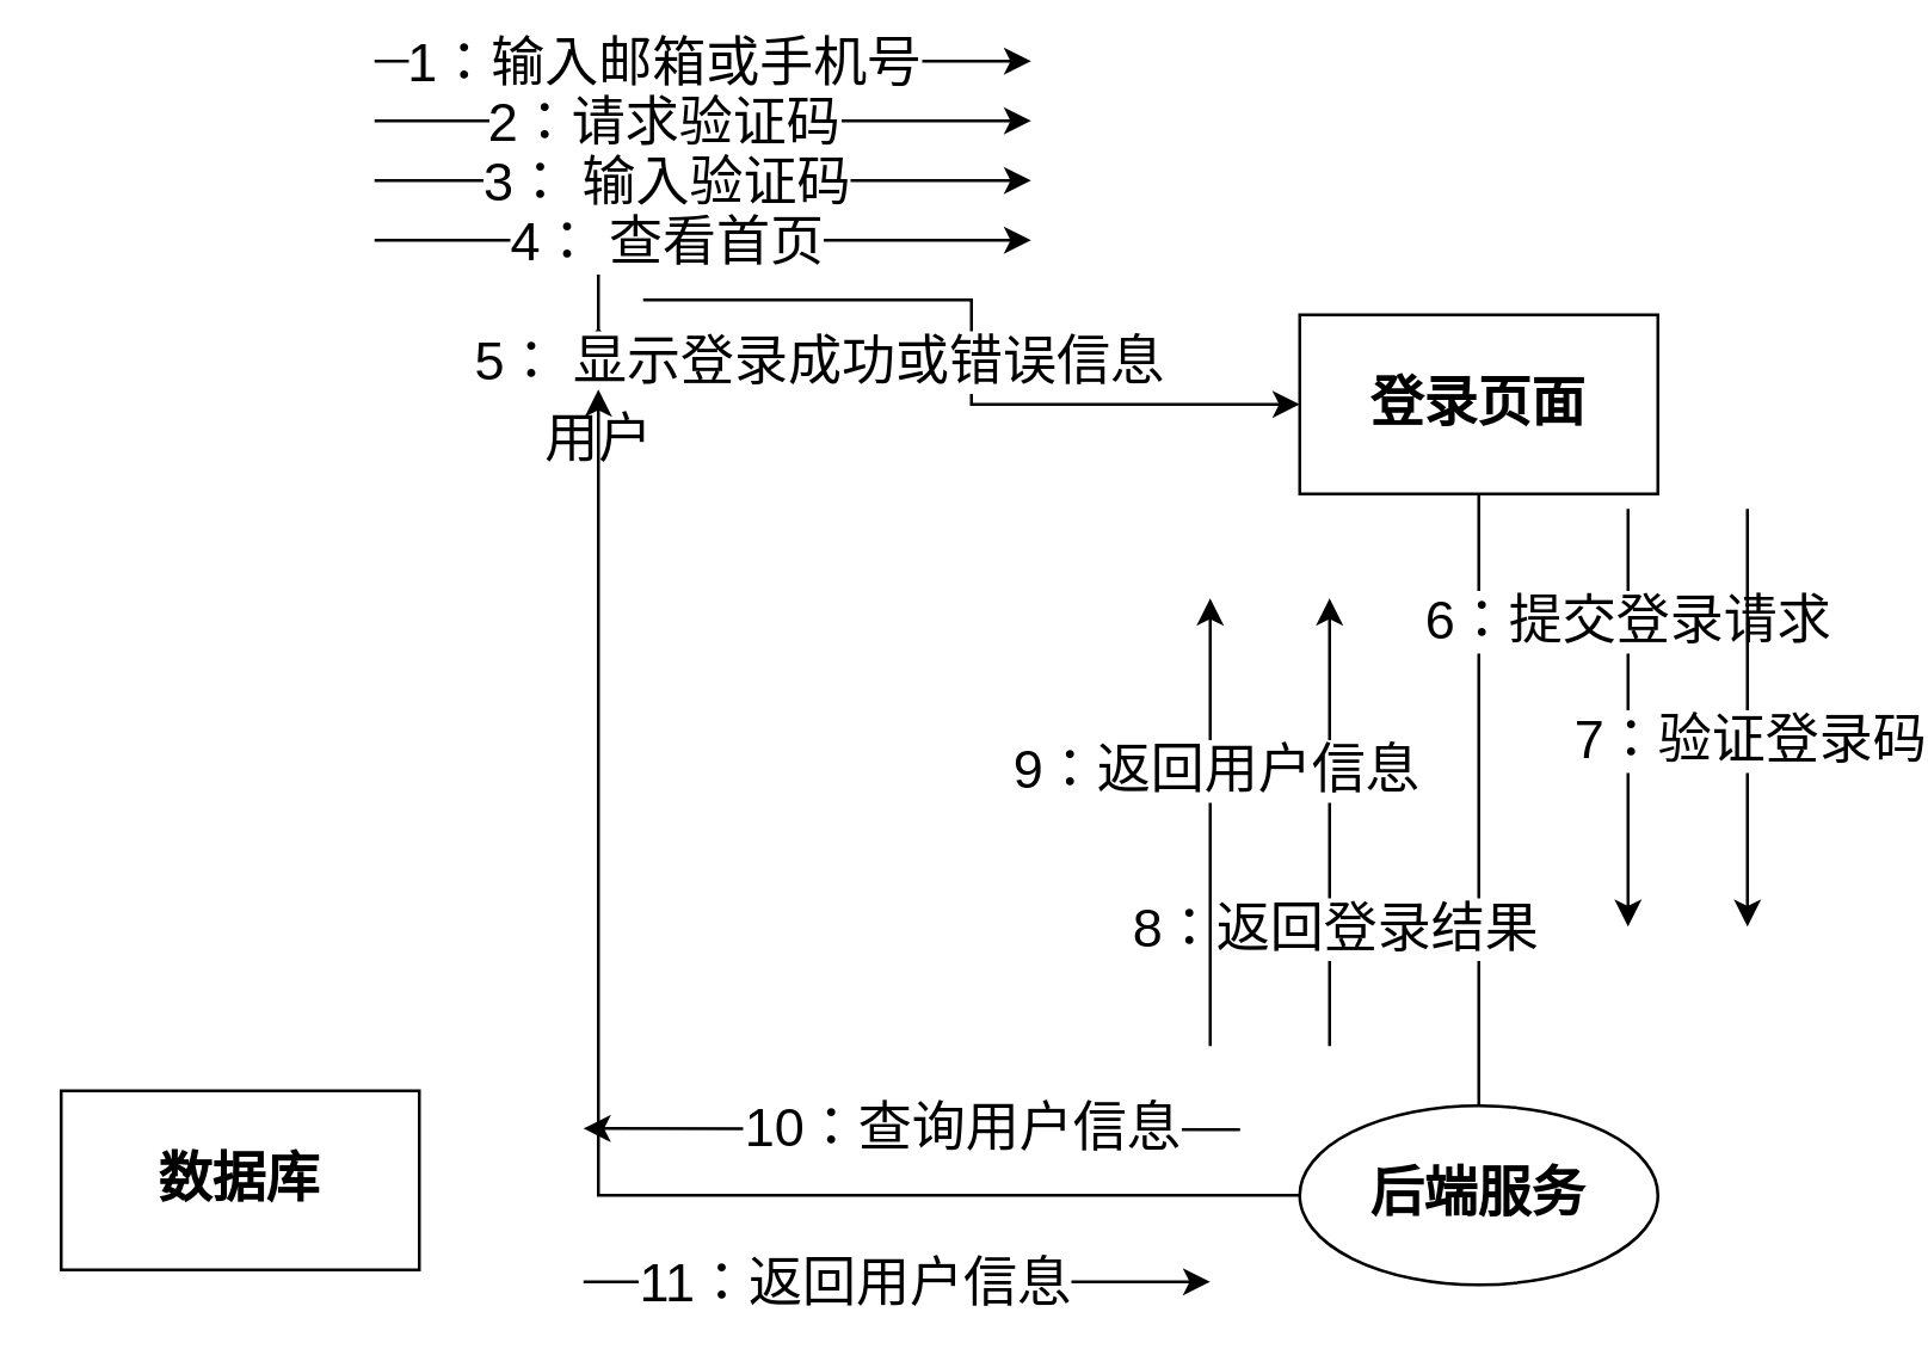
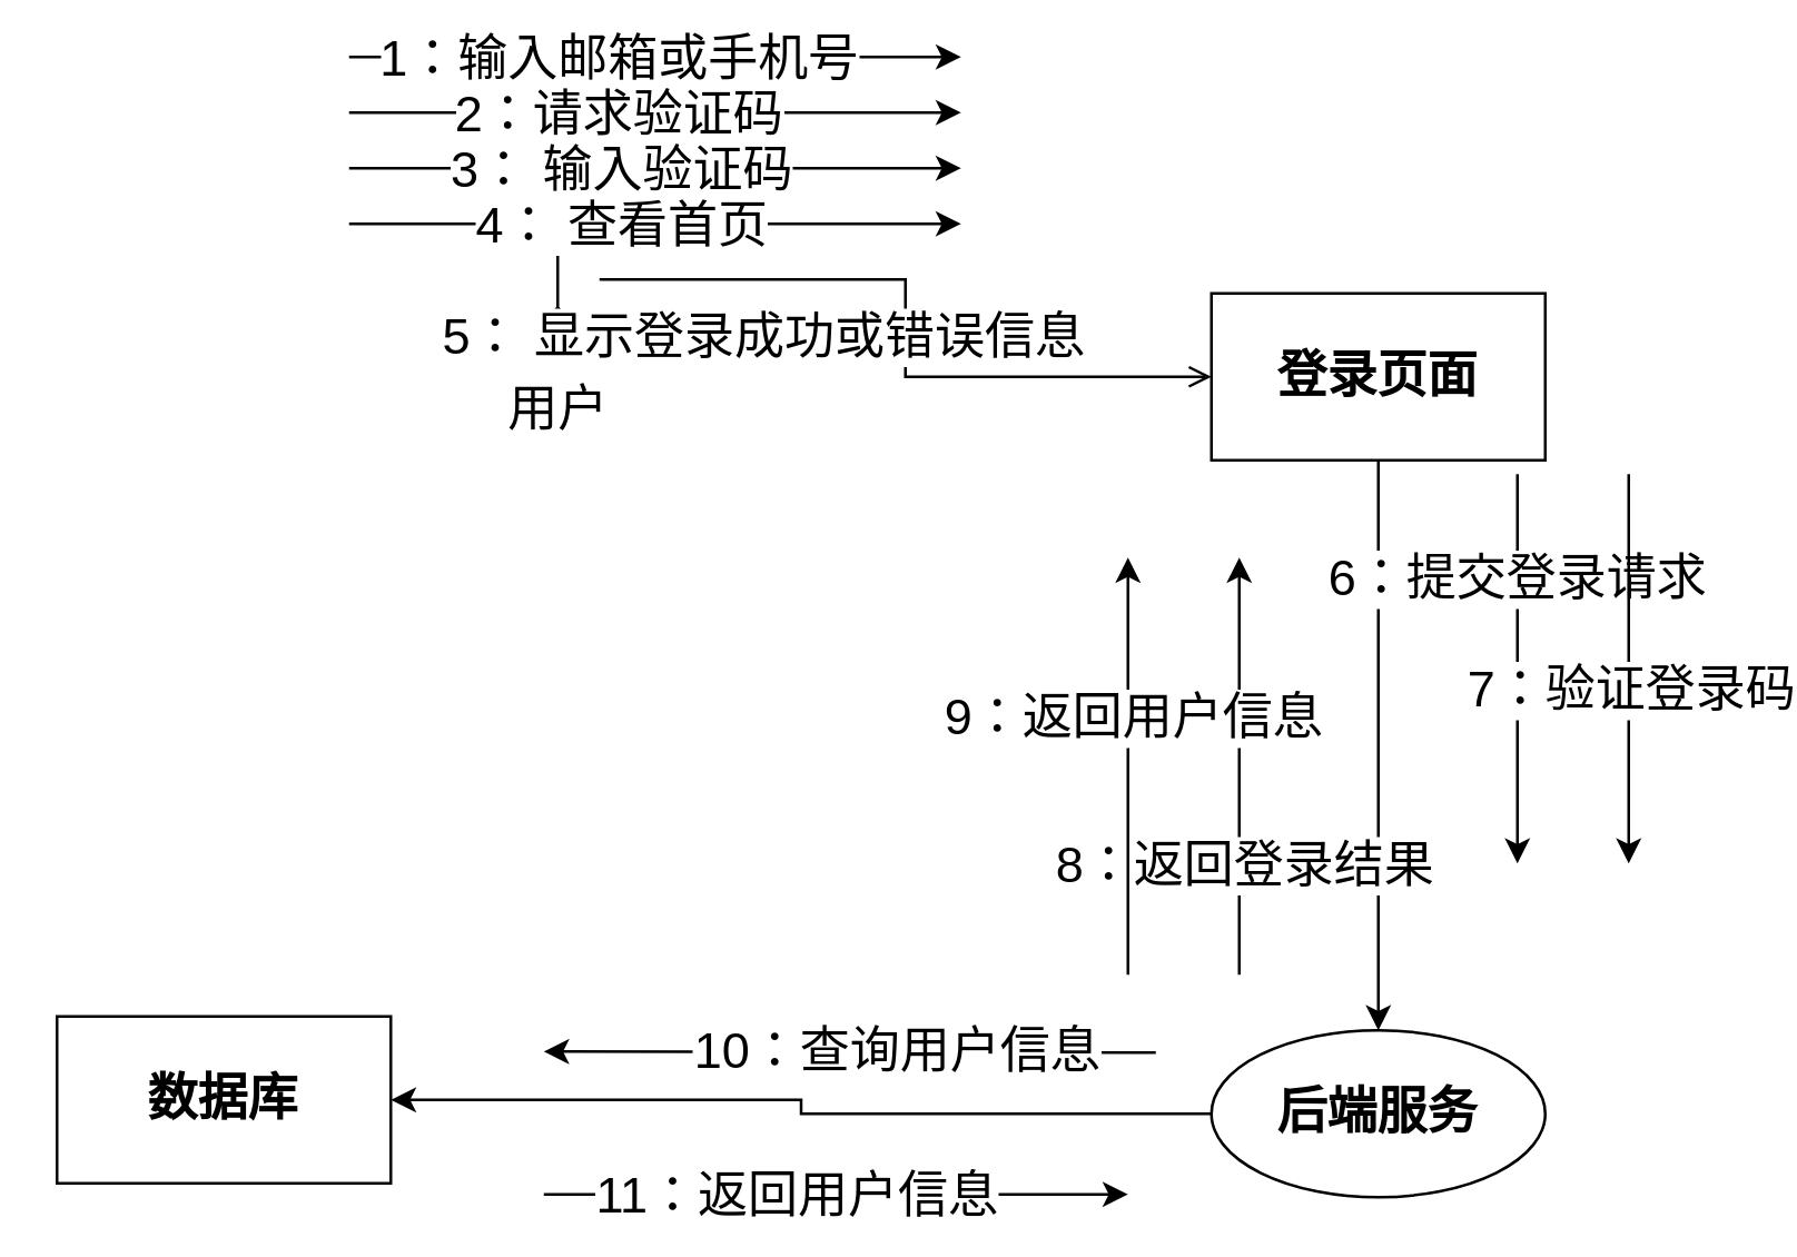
  <mxCell id="0" />
  <mxCell id="1" parent="0" />
- <mxCell id="2" style="edgeStyle=orthogonalEdgeStyle;rounded=0;orthogonalLoop=1;jettySize=auto;html=1;fontSize=18;" edge="1" parent="1" source="3" target="5"><mxGeometry relative="1" as="geometry" /></mxCell>
+ <mxCell id="2" style="edgeStyle=orthogonalEdgeStyle;rounded=0;orthogonalLoop=1;jettySize=auto;html=1;fontSize=18;endArrow=open;" edge="1" parent="1" source="3" target="5"><mxGeometry relative="1" as="geometry" /></mxCell>
  <mxCell id="3" value="用户" style="shape=umlActor;verticalLabelPosition=bottom;verticalAlign=top;html=1;outlineConnect=0;fontSize=18;" vertex="1" parent="1"><mxGeometry x="185" y="70" width="30" height="60" as="geometry" /></mxCell>
- <mxCell id="4" style="edgeStyle=orthogonalEdgeStyle;rounded=0;orthogonalLoop=1;jettySize=auto;html=1;fontSize=18;endArrow=none;" edge="1" parent="1" source="5" target="17"><mxGeometry relative="1" as="geometry" /></mxCell>
+ <mxCell id="4" style="edgeStyle=orthogonalEdgeStyle;rounded=0;orthogonalLoop=1;jettySize=auto;html=1;fontSize=18;" edge="1" parent="1" source="5" target="17"><mxGeometry relative="1" as="geometry" /></mxCell>
  <mxCell id="5" value="&lt;span style=&quot;font-weight: 700; text-wrap-mode: nowrap; font-size: 18px;&quot;&gt;登录页面&lt;/span&gt;" style="rounded=0;whiteSpace=wrap;html=1;fontSize=18;" vertex="1" parent="1"><mxGeometry x="435" y="105" width="120" height="60" as="geometry" /></mxCell>
  <mxCell id="6" value="" style="endArrow=classic;html=1;rounded=0;fontSize=18;" edge="1" parent="1"><mxGeometry width="50" height="50" relative="1" as="geometry"><mxPoint x="125" y="20" as="sourcePoint" /><mxPoint x="345" y="20" as="targetPoint" /></mxGeometry></mxCell>
  <mxCell id="7" value="1：输入邮箱或手机号" style="edgeLabel;html=1;align=center;verticalAlign=middle;resizable=0;points=[];fontSize=18;" vertex="1" connectable="0" parent="6"><mxGeometry x="-0.126" relative="1" as="geometry"><mxPoint as="offset" /></mxGeometry></mxCell>
  <mxCell id="8" value="" style="endArrow=classic;html=1;rounded=0;fontSize=18;" edge="1" parent="1"><mxGeometry width="50" height="50" relative="1" as="geometry"><mxPoint x="125" y="40" as="sourcePoint" /><mxPoint x="345" y="40" as="targetPoint" /></mxGeometry></mxCell>
  <mxCell id="9" value="2：请求验证码" style="edgeLabel;html=1;align=center;verticalAlign=middle;resizable=0;points=[];fontSize=18;" vertex="1" connectable="0" parent="8"><mxGeometry x="-0.126" relative="1" as="geometry"><mxPoint as="offset" /></mxGeometry></mxCell>
  <mxCell id="10" value="" style="endArrow=classic;html=1;rounded=0;fontSize=18;" edge="1" parent="1"><mxGeometry width="50" height="50" relative="1" as="geometry"><mxPoint x="125" y="60" as="sourcePoint" /><mxPoint x="345" y="60" as="targetPoint" /></mxGeometry></mxCell>
  <mxCell id="11" value="3： 输入验证码" style="edgeLabel;html=1;align=center;verticalAlign=middle;resizable=0;points=[];fontSize=18;" vertex="1" connectable="0" parent="10"><mxGeometry x="-0.126" relative="1" as="geometry"><mxPoint x="1" as="offset" /></mxGeometry></mxCell>
  <mxCell id="12" value="" style="endArrow=classic;html=1;rounded=0;fontSize=18;" edge="1" parent="1"><mxGeometry width="50" height="50" relative="1" as="geometry"><mxPoint x="355" y="120" as="sourcePoint" /><mxPoint x="165" y="120" as="targetPoint" /></mxGeometry></mxCell>
  <mxCell id="13" value="5： 显示登录成功或错误信息" style="edgeLabel;html=1;align=center;verticalAlign=middle;resizable=0;points=[];fontSize=18;" vertex="1" connectable="0" parent="12"><mxGeometry x="-0.126" relative="1" as="geometry"><mxPoint x="1" as="offset" /></mxGeometry></mxCell>
  <mxCell id="14" value="" style="endArrow=classic;html=1;rounded=0;fontSize=18;" edge="1" parent="1"><mxGeometry width="50" height="50" relative="1" as="geometry"><mxPoint x="125" y="80" as="sourcePoint" /><mxPoint x="345" y="80" as="targetPoint" /></mxGeometry></mxCell>
  <mxCell id="15" value="4： 查看首页" style="edgeLabel;html=1;align=center;verticalAlign=middle;resizable=0;points=[];fontSize=18;" vertex="1" connectable="0" parent="14"><mxGeometry x="-0.126" relative="1" as="geometry"><mxPoint x="1" as="offset" /></mxGeometry></mxCell>
- <mxCell id="16" style="edgeStyle=orthogonalEdgeStyle;rounded=0;orthogonalLoop=1;jettySize=auto;html=1;fontSize=18;" edge="1" parent="1" source="17" target="3"><mxGeometry relative="1" as="geometry" /></mxCell>
+ <mxCell id="16" style="edgeStyle=orthogonalEdgeStyle;rounded=0;orthogonalLoop=1;jettySize=auto;html=1;entryX=1;entryY=0.5;entryDx=0;entryDy=0;fontSize=18;" edge="1" parent="1" source="17" target="26"><mxGeometry relative="1" as="geometry" /></mxCell>
  <mxCell id="17" value="&lt;span style=&quot;font-weight: 700; text-wrap-mode: nowrap; font-size: 18px;&quot;&gt;后端服务&lt;/span&gt;" style="ellipse;whiteSpace=wrap;html=1;fontSize=18;" vertex="1" parent="1"><mxGeometry x="435" y="370" width="120" height="60" as="geometry" /></mxCell>
  <mxCell id="18" value="" style="endArrow=classic;html=1;rounded=0;fontSize=18;" edge="1" parent="1"><mxGeometry width="50" height="50" relative="1" as="geometry"><mxPoint x="545" y="170" as="sourcePoint" /><mxPoint x="545" y="310" as="targetPoint" /></mxGeometry></mxCell>
  <mxCell id="19" value="6：提交登录请求" style="edgeLabel;html=1;align=center;verticalAlign=middle;resizable=0;points=[];fontSize=18;" vertex="1" connectable="0" parent="18"><mxGeometry x="-0.467" y="-1" relative="1" as="geometry"><mxPoint as="offset" /></mxGeometry></mxCell>
  <mxCell id="20" value="" style="endArrow=classic;html=1;rounded=0;fontSize=18;" edge="1" parent="1"><mxGeometry width="50" height="50" relative="1" as="geometry"><mxPoint x="445" y="350" as="sourcePoint" /><mxPoint x="445" y="200" as="targetPoint" /></mxGeometry></mxCell>
  <mxCell id="21" value="8：返回登录结果" style="edgeLabel;html=1;align=center;verticalAlign=middle;resizable=0;points=[];fontSize=18;" vertex="1" connectable="0" parent="20"><mxGeometry x="-0.467" y="-1" relative="1" as="geometry"><mxPoint as="offset" /></mxGeometry></mxCell>
  <mxCell id="22" value="" style="endArrow=classic;html=1;rounded=0;fontSize=18;" edge="1" parent="1"><mxGeometry width="50" height="50" relative="1" as="geometry"><mxPoint x="585" y="170" as="sourcePoint" /><mxPoint x="585" y="310" as="targetPoint" /></mxGeometry></mxCell>
  <mxCell id="23" value="7：验证登录码" style="edgeLabel;html=1;align=center;verticalAlign=middle;resizable=0;points=[];fontSize=18;" vertex="1" connectable="0" parent="22"><mxGeometry x="0.1" relative="1" as="geometry"><mxPoint as="offset" /></mxGeometry></mxCell>
  <mxCell id="24" value="" style="endArrow=classic;html=1;rounded=0;fontSize=18;" edge="1" parent="1"><mxGeometry width="50" height="50" relative="1" as="geometry"><mxPoint x="405" y="350" as="sourcePoint" /><mxPoint x="405" y="200" as="targetPoint" /></mxGeometry></mxCell>
  <mxCell id="25" value="9：返回用户信息" style="edgeLabel;html=1;align=center;verticalAlign=middle;resizable=0;points=[];fontSize=18;" vertex="1" connectable="0" parent="24"><mxGeometry x="0.239" y="-1" relative="1" as="geometry"><mxPoint as="offset" /></mxGeometry></mxCell>
  <mxCell id="26" value="&lt;span style=&quot;font-weight: 700; text-wrap-mode: nowrap; font-size: 18px;&quot;&gt;数据库&lt;/span&gt;" style="rounded=0;whiteSpace=wrap;html=1;fontSize=18;" vertex="1" parent="1"><mxGeometry x="20" y="365" width="120" height="60" as="geometry" /></mxCell>
  <mxCell id="27" value="" style="endArrow=classic;html=1;rounded=0;fontSize=18;" edge="1" parent="1"><mxGeometry width="50" height="50" relative="1" as="geometry"><mxPoint x="415" y="378" as="sourcePoint" /><mxPoint x="195" y="377.6" as="targetPoint" /></mxGeometry></mxCell>
  <mxCell id="28" value="10：查询用户信息" style="edgeLabel;html=1;align=center;verticalAlign=middle;resizable=0;points=[];fontSize=18;" vertex="1" connectable="0" parent="27"><mxGeometry x="-0.143" relative="1" as="geometry"><mxPoint as="offset" /></mxGeometry></mxCell>
  <mxCell id="29" value="" style="endArrow=classic;html=1;rounded=0;fontSize=18;" edge="1" parent="1"><mxGeometry width="50" height="50" relative="1" as="geometry"><mxPoint x="195" y="429" as="sourcePoint" /><mxPoint x="405" y="429" as="targetPoint" /></mxGeometry></mxCell>
  <mxCell id="30" value="11：返回用户信息" style="edgeLabel;html=1;align=center;verticalAlign=middle;resizable=0;points=[];fontSize=18;" vertex="1" connectable="0" parent="29"><mxGeometry x="-0.143" relative="1" as="geometry"><mxPoint as="offset" /></mxGeometry></mxCell>
